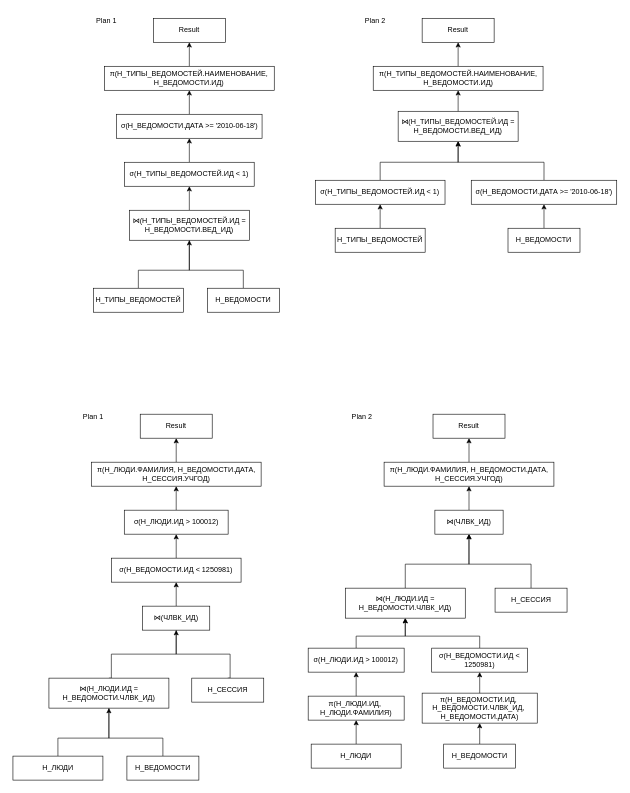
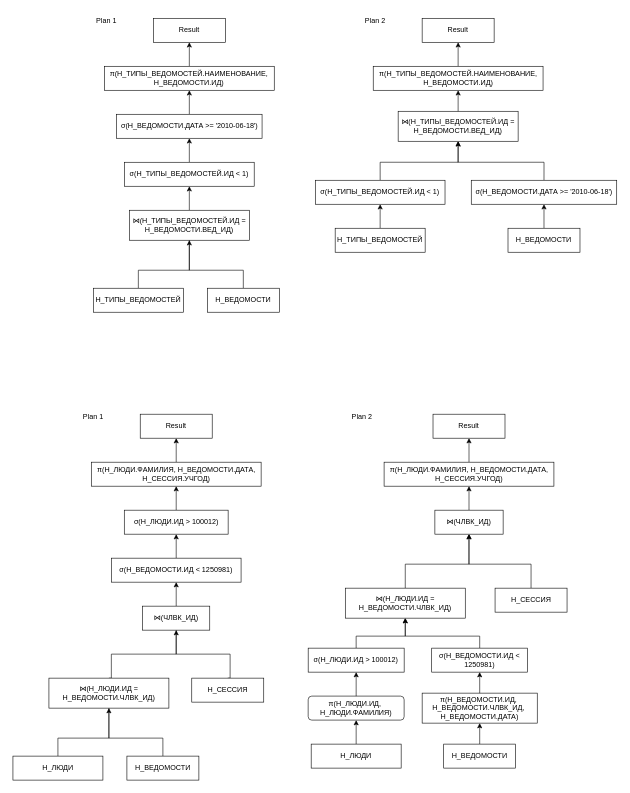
  <mxCell id="0" />
  <mxCell id="1" parent="0" />
  <mxCell id="2" style="edgeStyle=orthogonalEdgeStyle;rounded=0;orthogonalLoop=1;jettySize=auto;html=1;exitX=0.5;exitY=0;exitDx=0;exitDy=0;entryX=0.5;entryY=1;entryDx=0;entryDy=0;" parent="1" source="3" edge="1"><mxGeometry relative="1" as="geometry"><mxPoint x="125.05" y="535" as="sourcePoint" /><mxPoint x="315" y="365" as="targetPoint" /><Array as="points"><mxPoint x="230" y="450" /><mxPoint x="315" y="450" /></Array></mxGeometry></mxCell>
  <mxCell id="3" value="Н_ТИПЫ_ВЕДОМОСТЕЙ" style="rounded=0;whiteSpace=wrap;html=1;" parent="1" vertex="1"><mxGeometry x="155" y="480" width="150" height="40" as="geometry" /></mxCell>
  <mxCell id="4" style="edgeStyle=orthogonalEdgeStyle;rounded=0;orthogonalLoop=1;jettySize=auto;html=1;exitX=0.5;exitY=0;exitDx=0;exitDy=0;entryX=0.5;entryY=1;entryDx=0;entryDy=0;" parent="1" source="5" target="7" edge="1"><mxGeometry relative="1" as="geometry"><mxPoint x="488.125" y="560" as="sourcePoint" /><Array as="points"><mxPoint x="405" y="450" /><mxPoint x="315" y="450" /></Array></mxGeometry></mxCell>
  <mxCell id="5" value="Н_ВЕДОМОСТИ" style="rounded=0;whiteSpace=wrap;html=1;" parent="1" vertex="1"><mxGeometry x="345" y="480" width="120" height="40" as="geometry" /></mxCell>
  <mxCell id="6" style="edgeStyle=orthogonalEdgeStyle;rounded=0;orthogonalLoop=1;jettySize=auto;html=1;exitX=0.5;exitY=0;exitDx=0;exitDy=0;entryX=0.5;entryY=1;entryDx=0;entryDy=0;" parent="1" source="7" target="9" edge="1"><mxGeometry relative="1" as="geometry" /></mxCell>
  <mxCell id="7" value="⋈(Н_ТИПЫ_ВЕДОМОСТЕЙ.ИД = Н_ВЕДОМОСТИ.ВЕД_ИД)" style="rounded=0;whiteSpace=wrap;html=1;" parent="1" vertex="1"><mxGeometry x="215" y="350" width="200" height="50" as="geometry" /></mxCell>
  <mxCell id="8" style="edgeStyle=orthogonalEdgeStyle;rounded=0;orthogonalLoop=1;jettySize=auto;html=1;exitX=0.5;exitY=0;exitDx=0;exitDy=0;entryX=0.5;entryY=1;entryDx=0;entryDy=0;" parent="1" source="9" target="11" edge="1"><mxGeometry relative="1" as="geometry" /></mxCell>
  <mxCell id="9" value="σ(Н_ТИПЫ_ВЕДОМОСТЕЙ.ИД &amp;lt; 1)" style="rounded=0;whiteSpace=wrap;html=1;" parent="1" vertex="1"><mxGeometry x="206.88" y="270" width="216.25" height="40" as="geometry" /></mxCell>
  <mxCell id="10" style="edgeStyle=orthogonalEdgeStyle;rounded=0;orthogonalLoop=1;jettySize=auto;html=1;exitX=0.5;exitY=0;exitDx=0;exitDy=0;entryX=0.5;entryY=1;entryDx=0;entryDy=0;" parent="1" source="11" target="13" edge="1"><mxGeometry relative="1" as="geometry" /></mxCell>
  <mxCell id="11" value="σ(Н_ВЕДОМОСТИ.ДАТА &amp;gt;= '2010-06-18')" style="rounded=0;whiteSpace=wrap;html=1;" parent="1" vertex="1"><mxGeometry x="193.75" y="190" width="242.5" height="40" as="geometry" /></mxCell>
  <mxCell id="12" style="edgeStyle=orthogonalEdgeStyle;rounded=0;orthogonalLoop=1;jettySize=auto;html=1;exitX=0.5;exitY=0;exitDx=0;exitDy=0;entryX=0.5;entryY=1;entryDx=0;entryDy=0;" parent="1" source="13" target="14" edge="1"><mxGeometry relative="1" as="geometry" /></mxCell>
  <mxCell id="13" value="π(Н_ТИПЫ_ВЕДОМОСТЕЙ.НАИМЕНОВАНИЕ, Н_ВЕДОМОСТИ.ИД)" style="rounded=0;whiteSpace=wrap;html=1;" parent="1" vertex="1"><mxGeometry x="173.44" y="110" width="283.12" height="40" as="geometry" /></mxCell>
  <mxCell id="14" value="Result" style="rounded=0;whiteSpace=wrap;html=1;" parent="1" vertex="1"><mxGeometry x="255" y="30" width="120" height="40" as="geometry" /></mxCell>
  <mxCell id="15" value="Plan 1" style="text;html=1;align=center;verticalAlign=middle;whiteSpace=wrap;rounded=0;" parent="1" vertex="1"><mxGeometry x="146.88" y="20" width="60" height="30" as="geometry" /></mxCell>
  <mxCell id="16" style="edgeStyle=orthogonalEdgeStyle;rounded=0;orthogonalLoop=1;jettySize=auto;html=1;exitX=0.5;exitY=0;exitDx=0;exitDy=0;entryX=0.5;entryY=1;entryDx=0;entryDy=0;" parent="1" source="21" target="20" edge="1"><mxGeometry relative="1" as="geometry"><mxPoint x="655.035" y="395" as="sourcePoint" /><mxPoint x="740.03" y="280" as="targetPoint" /><Array as="points"><mxPoint x="633" y="270" /><mxPoint x="763" y="270" /></Array></mxGeometry></mxCell>
  <mxCell id="17" value="" style="edgeStyle=none;html=1;entryX=0.5;entryY=1;entryDx=0;entryDy=0;" parent="1" source="28" target="21" edge="1"><mxGeometry relative="1" as="geometry"><mxPoint x="678.12" y="520" as="targetPoint" /></mxGeometry></mxCell>
  <mxCell id="18" style="edgeStyle=orthogonalEdgeStyle;rounded=0;orthogonalLoop=1;jettySize=auto;html=1;entryX=0.5;entryY=1;entryDx=0;entryDy=0;exitX=0.5;exitY=0;exitDx=0;exitDy=0;" parent="1" source="22" target="20" edge="1"><mxGeometry relative="1" as="geometry"><mxPoint x="985" y="300" as="sourcePoint" /><Array as="points"><mxPoint x="906" y="270" /><mxPoint x="763" y="270" /></Array><mxPoint x="835.03" y="280" as="targetPoint" /></mxGeometry></mxCell>
  <mxCell id="19" value="" style="edgeStyle=none;html=1;entryX=0.5;entryY=1;entryDx=0;entryDy=0;" parent="1" source="27" target="22" edge="1"><mxGeometry relative="1" as="geometry"><mxPoint x="853.12" y="520" as="targetPoint" /></mxGeometry></mxCell>
  <mxCell id="20" value="⋈(Н_ТИПЫ_ВЕДОМОСТЕЙ.ИД = Н_ВЕДОМОСТИ.ВЕД_ИД)" style="rounded=0;whiteSpace=wrap;html=1;" parent="1" vertex="1"><mxGeometry x="663.12" y="185" width="200" height="50" as="geometry" /></mxCell>
  <mxCell id="21" value="σ(Н_ТИПЫ_ВЕДОМОСТЕЙ.ИД &amp;lt; 1)" style="rounded=0;whiteSpace=wrap;html=1;" parent="1" vertex="1"><mxGeometry x="525" y="300" width="216.25" height="40" as="geometry" /></mxCell>
  <mxCell id="22" value="σ(Н_ВЕДОМОСТИ.ДАТА &amp;gt;= '2010-06-18')" style="rounded=0;whiteSpace=wrap;html=1;" parent="1" vertex="1"><mxGeometry x="785" y="300" width="242.5" height="40" as="geometry" /></mxCell>
  <mxCell id="23" style="edgeStyle=orthogonalEdgeStyle;rounded=0;orthogonalLoop=1;jettySize=auto;html=1;exitX=0.5;exitY=0;exitDx=0;exitDy=0;entryX=0.5;entryY=1;entryDx=0;entryDy=0;" parent="1" source="24" target="25" edge="1"><mxGeometry relative="1" as="geometry" /></mxCell>
  <mxCell id="24" value="π(Н_ТИПЫ_ВЕДОМОСТЕЙ.НАИМЕНОВАНИЕ, Н_ВЕДОМОСТИ.ИД)" style="rounded=0;whiteSpace=wrap;html=1;" parent="1" vertex="1"><mxGeometry x="621.56" y="110" width="283.12" height="40" as="geometry" /></mxCell>
  <mxCell id="25" value="Result" style="rounded=0;whiteSpace=wrap;html=1;" parent="1" vertex="1"><mxGeometry x="703.12" y="30" width="120" height="40" as="geometry" /></mxCell>
  <mxCell id="26" value="Plan 2" style="text;html=1;align=center;verticalAlign=middle;whiteSpace=wrap;rounded=0;" parent="1" vertex="1"><mxGeometry x="595" y="20" width="60" height="30" as="geometry" /></mxCell>
  <mxCell id="27" value="Н_ВЕДОМОСТИ" style="rounded=0;whiteSpace=wrap;html=1;" parent="1" vertex="1"><mxGeometry x="846.25" y="380" width="120" height="40" as="geometry" /></mxCell>
  <mxCell id="28" value="Н_ТИПЫ_ВЕДОМОСТЕЙ" style="rounded=0;whiteSpace=wrap;html=1;" parent="1" vertex="1"><mxGeometry x="558.12" y="380" width="150" height="40" as="geometry" /></mxCell>
  <mxCell id="29" value="" style="endArrow=classic;html=1;exitX=0.5;exitY=0;exitDx=0;exitDy=0;entryX=0.5;entryY=1;entryDx=0;entryDy=0;" parent="1" source="20" target="24" edge="1"><mxGeometry width="50" height="50" relative="1" as="geometry"><mxPoint x="755" y="300" as="sourcePoint" /><mxPoint x="805" y="250" as="targetPoint" /></mxGeometry></mxCell>
  <mxCell id="30" style="edgeStyle=orthogonalEdgeStyle;rounded=0;orthogonalLoop=1;jettySize=auto;html=1;exitX=0.5;exitY=0;exitDx=0;exitDy=0;entryX=0.5;entryY=1;entryDx=0;entryDy=0;" edge="1" parent="1" source="52"><mxGeometry relative="1" as="geometry"><mxPoint x="208.12" y="1140" as="sourcePoint" /><mxPoint x="293.12" y="1025" as="targetPoint" /><Array as="points"><mxPoint x="185" y="1130" /><mxPoint x="185" y="1090" /><mxPoint x="293" y="1090" /></Array></mxGeometry></mxCell>
  <mxCell id="31" style="edgeStyle=orthogonalEdgeStyle;rounded=0;orthogonalLoop=1;jettySize=auto;html=1;exitX=0.5;exitY=0;exitDx=0;exitDy=0;entryX=0.5;entryY=1;entryDx=0;entryDy=0;" edge="1" parent="1" source="32" target="34"><mxGeometry relative="1" as="geometry"><mxPoint x="466.245" y="1220" as="sourcePoint" /><Array as="points"><mxPoint x="383" y="1130" /><mxPoint x="383" y="1090" /><mxPoint x="293" y="1090" /></Array></mxGeometry></mxCell>
  <mxCell id="32" value="Н_СЕССИЯ" style="rounded=0;whiteSpace=wrap;html=1;" vertex="1" parent="1"><mxGeometry x="319.06" y="1130" width="120" height="40" as="geometry" /></mxCell>
  <mxCell id="33" style="edgeStyle=orthogonalEdgeStyle;rounded=0;orthogonalLoop=1;jettySize=auto;html=1;exitX=0.5;exitY=0;exitDx=0;exitDy=0;entryX=0.5;entryY=1;entryDx=0;entryDy=0;" edge="1" parent="1" source="34" target="36"><mxGeometry relative="1" as="geometry" /></mxCell>
  <mxCell id="34" value="⋈(ЧЛВК_ИД)" style="rounded=0;whiteSpace=wrap;html=1;" vertex="1" parent="1"><mxGeometry x="237.18" y="1010" width="111.88" height="40" as="geometry" /></mxCell>
  <mxCell id="35" style="edgeStyle=orthogonalEdgeStyle;rounded=0;orthogonalLoop=1;jettySize=auto;html=1;exitX=0.5;exitY=0;exitDx=0;exitDy=0;entryX=0.5;entryY=1;entryDx=0;entryDy=0;" edge="1" parent="1" source="36" target="38"><mxGeometry relative="1" as="geometry" /></mxCell>
  <mxCell id="36" value="σ(&lt;span style=&quot;color: rgb(0, 0, 0);&quot;&gt;Н_ВЕДОМОСТИ&lt;/span&gt;.ИД &amp;lt; 1250981)" style="rounded=0;whiteSpace=wrap;html=1;" vertex="1" parent="1"><mxGeometry x="185" y="930" width="216.25" height="40" as="geometry" /></mxCell>
  <mxCell id="37" style="edgeStyle=orthogonalEdgeStyle;rounded=0;orthogonalLoop=1;jettySize=auto;html=1;exitX=0.5;exitY=0;exitDx=0;exitDy=0;entryX=0.5;entryY=1;entryDx=0;entryDy=0;" edge="1" parent="1" source="38" target="40"><mxGeometry relative="1" as="geometry" /></mxCell>
  <mxCell id="38" value="σ(Н_ЛЮДИ.ИД &amp;gt; 100012)" style="rounded=0;whiteSpace=wrap;html=1;" vertex="1" parent="1"><mxGeometry x="206.55" y="850" width="173.13" height="40" as="geometry" /></mxCell>
  <mxCell id="39" style="edgeStyle=orthogonalEdgeStyle;rounded=0;orthogonalLoop=1;jettySize=auto;html=1;exitX=0.5;exitY=0;exitDx=0;exitDy=0;entryX=0.5;entryY=1;entryDx=0;entryDy=0;" edge="1" parent="1" source="40" target="41"><mxGeometry relative="1" as="geometry" /></mxCell>
  <mxCell id="40" value="π(Н_ЛЮДИ.ФАМИЛИЯ, Н_ВЕДОМОСТИ.ДАТА, Н_СЕССИЯ.УЧГОД)" style="rounded=0;whiteSpace=wrap;html=1;" vertex="1" parent="1"><mxGeometry x="151.56" y="770" width="283.12" height="40" as="geometry" /></mxCell>
  <mxCell id="41" value="Result" style="rounded=0;whiteSpace=wrap;html=1;" vertex="1" parent="1"><mxGeometry x="233.12" y="690" width="120" height="40" as="geometry" /></mxCell>
  <mxCell id="42" value="Plan 1" style="text;html=1;align=center;verticalAlign=middle;whiteSpace=wrap;rounded=0;" vertex="1" parent="1"><mxGeometry x="125" y="680" width="60" height="30" as="geometry" /></mxCell>
  <mxCell id="43" style="edgeStyle=orthogonalEdgeStyle;rounded=0;orthogonalLoop=1;jettySize=auto;html=1;exitX=0.5;exitY=0;exitDx=0;exitDy=0;entryX=0.5;entryY=1;entryDx=0;entryDy=0;" edge="1" parent="1" source="44" target="45"><mxGeometry relative="1" as="geometry" /></mxCell>
  <mxCell id="44" value="&lt;span style=&quot;color: rgb(0, 0, 0);&quot;&gt;π(Н_ЛЮДИ.ФАМИЛИЯ, Н_ВЕДОМОСТИ.ДАТА, Н_СЕССИЯ.УЧГОД)&lt;/span&gt;" style="rounded=0;whiteSpace=wrap;html=1;" vertex="1" parent="1"><mxGeometry x="639.68" y="770" width="283.12" height="40" as="geometry" /></mxCell>
  <mxCell id="45" value="Result" style="rounded=0;whiteSpace=wrap;html=1;" vertex="1" parent="1"><mxGeometry x="721.24" y="690" width="120" height="40" as="geometry" /></mxCell>
  <mxCell id="46" value="Plan 2" style="text;html=1;align=center;verticalAlign=middle;whiteSpace=wrap;rounded=0;" vertex="1" parent="1"><mxGeometry x="573.12" y="680" width="60" height="30" as="geometry" /></mxCell>
  <mxCell id="47" value="" style="endArrow=classic;html=1;exitX=0.5;exitY=0;exitDx=0;exitDy=0;entryX=0.5;entryY=1;entryDx=0;entryDy=0;" edge="1" parent="1" source="56" target="44"><mxGeometry width="50" height="50" relative="1" as="geometry"><mxPoint x="781.24" y="845" as="sourcePoint" /><mxPoint x="823.12" y="910" as="targetPoint" /></mxGeometry></mxCell>
  <mxCell id="48" style="edgeStyle=orthogonalEdgeStyle;rounded=0;orthogonalLoop=1;jettySize=auto;html=1;exitX=0.5;exitY=0;exitDx=0;exitDy=0;entryX=0.5;entryY=1;entryDx=0;entryDy=0;" edge="1" parent="1" source="49"><mxGeometry relative="1" as="geometry"><mxPoint x="-9.01" y="1315" as="sourcePoint" /><mxPoint x="180.94" y="1145" as="targetPoint" /><Array as="points"><mxPoint x="95.94" y="1230" /><mxPoint x="180.94" y="1230" /></Array></mxGeometry></mxCell>
  <mxCell id="49" value="Н_ЛЮДИ" style="rounded=0;whiteSpace=wrap;html=1;" vertex="1" parent="1"><mxGeometry x="20.94" y="1260" width="150" height="40" as="geometry" /></mxCell>
  <mxCell id="50" style="edgeStyle=orthogonalEdgeStyle;rounded=0;orthogonalLoop=1;jettySize=auto;html=1;exitX=0.5;exitY=0;exitDx=0;exitDy=0;entryX=0.5;entryY=1;entryDx=0;entryDy=0;" edge="1" parent="1" source="51" target="52"><mxGeometry relative="1" as="geometry"><mxPoint x="354.065" y="1340" as="sourcePoint" /><Array as="points"><mxPoint x="270.94" y="1230" /><mxPoint x="180.94" y="1230" /></Array></mxGeometry></mxCell>
  <mxCell id="51" value="Н_ВЕДОМОСТИ" style="rounded=0;whiteSpace=wrap;html=1;" vertex="1" parent="1"><mxGeometry x="210.94" y="1260" width="120" height="40" as="geometry" /></mxCell>
  <mxCell id="52" value="⋈(&lt;span style=&quot;color: rgb(0, 0, 0);&quot;&gt;Н_ЛЮДИ&lt;/span&gt;.ИД = Н_ВЕДОМОСТИ.ЧЛВК_ИД)" style="rounded=0;whiteSpace=wrap;html=1;" vertex="1" parent="1"><mxGeometry x="80.94" y="1130" width="200" height="50" as="geometry" /></mxCell>
  <mxCell id="53" style="edgeStyle=orthogonalEdgeStyle;rounded=0;orthogonalLoop=1;jettySize=auto;html=1;exitX=0.5;exitY=0;exitDx=0;exitDy=0;entryX=0.5;entryY=1;entryDx=0;entryDy=0;" edge="1" parent="1" source="63" target="56"><mxGeometry relative="1" as="geometry"><mxPoint x="698.12" y="980" as="sourcePoint" /><mxPoint x="783.12" y="865" as="targetPoint" /><Array as="points"><mxPoint x="675" y="940" /><mxPoint x="781" y="940" /><mxPoint x="781" y="890" /></Array></mxGeometry></mxCell>
  <mxCell id="54" style="edgeStyle=orthogonalEdgeStyle;rounded=0;orthogonalLoop=1;jettySize=auto;html=1;exitX=0.5;exitY=0;exitDx=0;exitDy=0;entryX=0.5;entryY=1;entryDx=0;entryDy=0;" edge="1" parent="1" source="55" target="56"><mxGeometry relative="1" as="geometry"><mxPoint x="903.09" y="995" as="sourcePoint" /><Array as="points"><mxPoint x="885" y="940" /><mxPoint x="781" y="940" /></Array><mxPoint x="811.21" y="905" as="targetPoint" /></mxGeometry></mxCell>
  <mxCell id="55" value="Н_СЕССИЯ" style="rounded=0;whiteSpace=wrap;html=1;" vertex="1" parent="1"><mxGeometry x="824.68" y="980" width="120" height="40" as="geometry" /></mxCell>
  <mxCell id="56" value="⋈(ЧЛВК_ИД)" style="rounded=0;whiteSpace=wrap;html=1;" vertex="1" parent="1"><mxGeometry x="724.36" y="850" width="113.76" height="40" as="geometry" /></mxCell>
  <mxCell id="57" style="edgeStyle=orthogonalEdgeStyle;rounded=0;orthogonalLoop=1;jettySize=auto;html=1;entryX=0.5;entryY=1;entryDx=0;entryDy=0;exitX=0.5;exitY=0;exitDx=0;exitDy=0;" edge="1" parent="1" source="66" target="63"><mxGeometry relative="1" as="geometry"><mxPoint x="555" y="1090" as="sourcePoint" /><mxPoint x="675" y="995" as="targetPoint" /><Array as="points"><mxPoint x="593" y="1060" /><mxPoint x="675" y="1060" /></Array></mxGeometry></mxCell>
  <mxCell id="58" value="" style="edgeStyle=none;html=1;entryX=0.5;entryY=1;entryDx=0;entryDy=0;" edge="1" parent="1" source="65" target="59"><mxGeometry relative="1" as="geometry" /></mxCell>
- <mxCell id="59" value="&lt;span style=&quot;color: rgb(0, 0, 0);&quot;&gt;&lt;span style=&quot;color: rgb(0, 0, 0);&quot;&gt;π(&lt;/span&gt;Н_ЛЮДИ.ИД,&amp;nbsp;&lt;/span&gt;&lt;div&gt;&lt;span style=&quot;color: rgb(0, 0, 0);&quot;&gt;&lt;span style=&quot;color: rgb(0, 0, 0);&quot;&gt;Н_ЛЮДИ.ФАМИЛИЯ&lt;/span&gt;)&lt;/span&gt;&lt;/div&gt;" style="rounded=0;whiteSpace=wrap;html=1;" vertex="1" parent="1"><mxGeometry x="513.12" y="1160" width="160" height="40" as="geometry" /></mxCell>
+ <mxCell id="59" value="&lt;span style=&quot;color: rgb(0, 0, 0);&quot;&gt;&lt;span style=&quot;color: rgb(0, 0, 0);&quot;&gt;π(&lt;/span&gt;Н_ЛЮДИ.ИД,&amp;nbsp;&lt;/span&gt;&lt;div&gt;&lt;span style=&quot;color: rgb(0, 0, 0);&quot;&gt;&lt;span style=&quot;color: rgb(0, 0, 0);&quot;&gt;Н_ЛЮДИ.ФАМИЛИЯ&lt;/span&gt;)&lt;/span&gt;&lt;/div&gt;" style="whiteSpace=wrap;html=1;rounded=1;" vertex="1" parent="1"><mxGeometry x="513.12" y="1160" width="160" height="40" as="geometry" /></mxCell>
  <mxCell id="60" style="edgeStyle=orthogonalEdgeStyle;rounded=0;orthogonalLoop=1;jettySize=auto;html=1;entryX=0.5;entryY=1;entryDx=0;entryDy=0;exitX=0.5;exitY=0;exitDx=0;exitDy=0;" edge="1" parent="1" source="67" target="63"><mxGeometry relative="1" as="geometry"><mxPoint x="775" y="1090" as="sourcePoint" /><Array as="points"><mxPoint x="799" y="1060" /><mxPoint x="675" y="1060" /></Array></mxGeometry></mxCell>
  <mxCell id="61" value="" style="edgeStyle=none;html=1;" edge="1" parent="1" source="64" target="62"><mxGeometry relative="1" as="geometry" /></mxCell>
  <mxCell id="62" value="&lt;span style=&quot;color: rgb(0, 0, 0);&quot;&gt;π(Н_ВЕДОМОСТИ.ИД,&amp;nbsp;&lt;/span&gt;&lt;div&gt;&lt;span style=&quot;color: rgb(0, 0, 0);&quot;&gt;&lt;span style=&quot;color: rgb(0, 0, 0);&quot;&gt;Н_ВЕДОМОСТИ.ЧЛВК_ИД,&amp;nbsp;&lt;/span&gt;&lt;/span&gt;&lt;/div&gt;&lt;div&gt;&lt;span style=&quot;color: rgb(0, 0, 0);&quot;&gt;&lt;span style=&quot;color: rgb(0, 0, 0);&quot;&gt;Н_ВЕДОМОСТИ.ДАТА&lt;/span&gt;)&lt;/span&gt;&lt;/div&gt;" style="rounded=0;whiteSpace=wrap;html=1;" vertex="1" parent="1"><mxGeometry x="703.12" y="1155" width="191.88" height="50" as="geometry" /></mxCell>
  <mxCell id="63" value="⋈(&lt;span style=&quot;color: rgb(0, 0, 0);&quot;&gt;Н_ЛЮДИ&lt;/span&gt;.ИД = Н_ВЕДОМОСТИ.ЧЛВК_ИД)" style="rounded=0;whiteSpace=wrap;html=1;" vertex="1" parent="1"><mxGeometry x="575" y="980" width="200" height="50" as="geometry" /></mxCell>
  <mxCell id="64" value="Н_ВЕДОМОСТИ" style="rounded=0;whiteSpace=wrap;html=1;" vertex="1" parent="1"><mxGeometry x="739.06" y="1240" width="120" height="40" as="geometry" /></mxCell>
  <mxCell id="65" value="Н_ЛЮДИ" style="rounded=0;whiteSpace=wrap;html=1;" vertex="1" parent="1"><mxGeometry x="518.12" y="1240" width="150" height="40" as="geometry" /></mxCell>
  <mxCell id="66" value="&lt;span style=&quot;color: rgb(0, 0, 0);&quot;&gt;σ(Н_ЛЮДИ.ИД &amp;gt; 100012)&lt;/span&gt;" style="rounded=0;whiteSpace=wrap;html=1;" vertex="1" parent="1"><mxGeometry x="513.12" y="1080" width="160" height="40" as="geometry" /></mxCell>
  <mxCell id="67" value="&lt;span style=&quot;color: rgb(0, 0, 0);&quot;&gt;σ(&lt;/span&gt;&lt;span style=&quot;color: rgb(0, 0, 0);&quot;&gt;Н_ВЕДОМОСТИ&lt;/span&gt;&lt;span style=&quot;color: rgb(0, 0, 0);&quot;&gt;.ИД &amp;lt; 1250981)&lt;/span&gt;" style="rounded=0;whiteSpace=wrap;html=1;" vertex="1" parent="1"><mxGeometry x="719.06" y="1080" width="160" height="40" as="geometry" /></mxCell>
  <mxCell id="68" value="" style="edgeStyle=none;html=1;entryX=0.5;entryY=1;entryDx=0;entryDy=0;exitX=0.5;exitY=0;exitDx=0;exitDy=0;" edge="1" parent="1" source="62" target="67"><mxGeometry relative="1" as="geometry"><mxPoint x="825" y="1140" as="sourcePoint" /><mxPoint x="782.82" y="1120" as="targetPoint" /></mxGeometry></mxCell>
  <mxCell id="69" value="" style="edgeStyle=none;html=1;entryX=0.5;entryY=1;entryDx=0;entryDy=0;exitX=0.5;exitY=0;exitDx=0;exitDy=0;" edge="1" parent="1" source="59" target="66"><mxGeometry relative="1" as="geometry"><mxPoint x="793" y="1170" as="sourcePoint" /><mxPoint x="793" y="1130" as="targetPoint" /></mxGeometry></mxCell>
